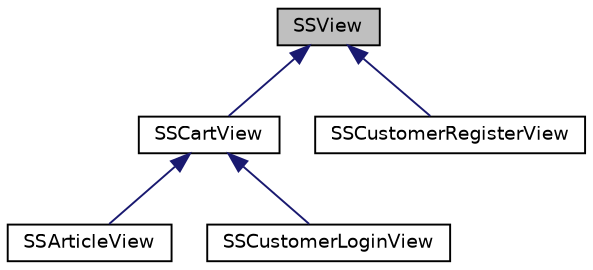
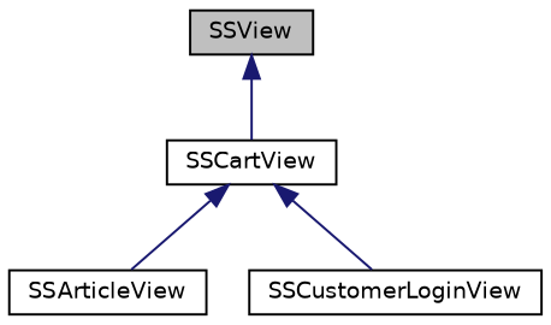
  digraph {
    node [color=black fillcolor=white fontname=Helvetica fontsize=10 shape=record style=filled]
    edge [color=midnightblue dir=back fontname=Helvetica fontsize=10 labelfontname=Helvetica labelfontsize=10 style=solid]
    n1 [fillcolor=grey75 fontcolor=black height=0.2 label=SSView width=0.4]
    n2 [height=0.2 label=SSCartView width=0.4]
-   n3 [height=0.2 label=SSCustomerRegisterView width=0.4]
    n4 [height=0.2 label=SSArticleView width=0.4]
    n5 [height=0.2 label=SSCustomerLoginView width=0.4]
    n1 -> n2
-   n1 -> n3
    n2 -> n4
    n2 -> n5
  }
